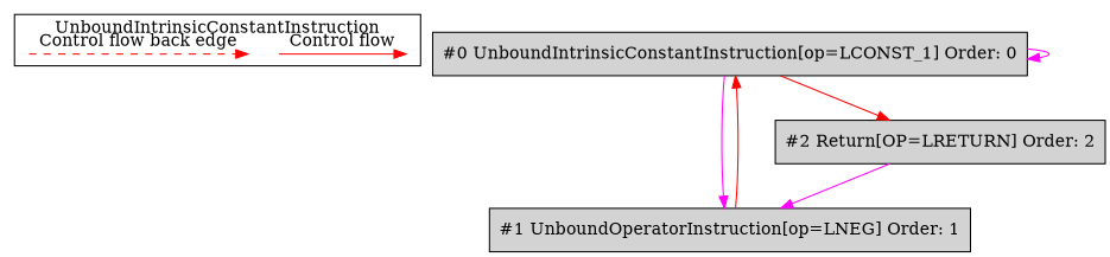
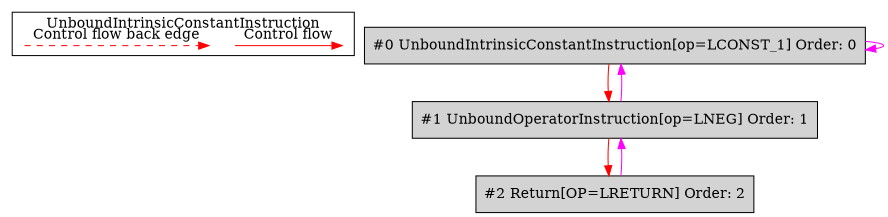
  digraph {
    ordering=in
    node [shape=point style=invis]
    edge [color=red]
    c0
    c1
    c2
    c3
    n5 [fillcolor=lightgrey label="#0 UnboundIntrinsicConstantInstruction[op=LCONST_1] Order: 0" shape=box style=filled]
    n6 [fillcolor=lightgrey label="#1 UnboundOperatorInstruction[op=LNEG] Order: 1" shape=box style=filled]
    n7 [fillcolor=lightgrey label="#2 Return[OP=LRETURN] Order: 2" shape=box style=filled]
    subgraph cluster_1 {
      label=UnboundIntrinsicConstantInstruction
      subgraph sub_2 {
        label=Legend
        rank=same
        c0
        c1
        c2
        c3
      }
    }
    c0 -> c1 [label="Control flow" style=solid]
    c2 -> c3 [label="Control flow back edge" style=dashed]
    n5 -> n5 [color=fuchsia]
-   n5 -> n6 [color=fuchsia]
-   n6 -> n5
-   n5 -> n7
+   n5 -> n6
+   n6 -> n5 [color=fuchsia]
+   n6 -> n7
    n7 -> n6 [color=fuchsia]
  }
